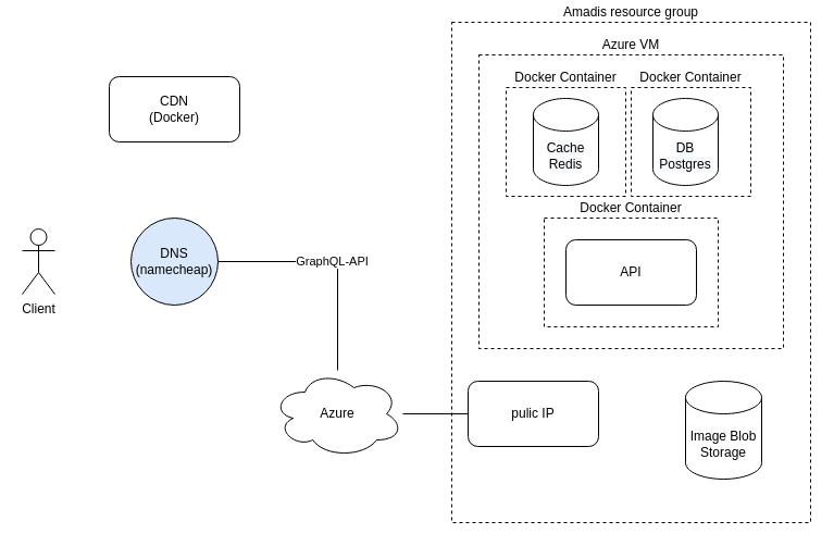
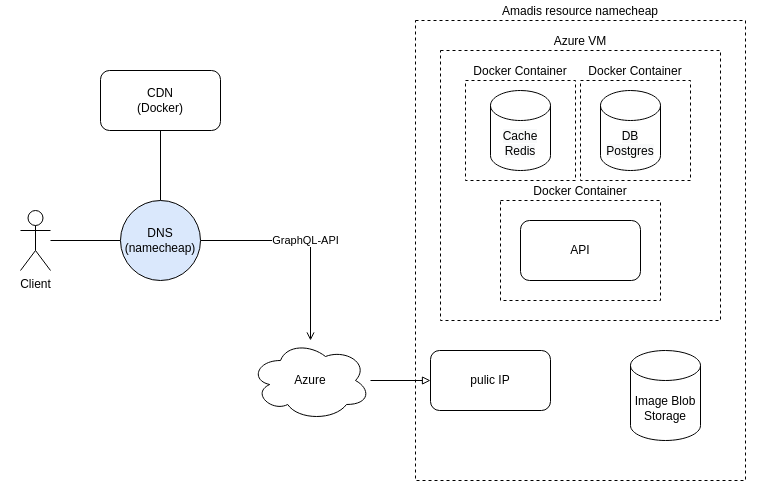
  <mxCell id="0" />
  <mxCell id="1" parent="0" />
+ <mxCell id="2" style="edgeStyle=orthogonalEdgeStyle;rounded=0;orthogonalLoop=1;jettySize=auto;html=1;entryX=0;entryY=0.5;entryDx=0;entryDy=0;endArrow=none;endFill=0;" edge="1" parent="1" source="3" target="8"><mxGeometry relative="1" as="geometry" /></mxCell>
  <mxCell id="3" value="Client" style="shape=umlActor;verticalLabelPosition=bottom;verticalAlign=top;html=1;outlineConnect=0;" vertex="1" parent="1"><mxGeometry x="20" y="210" width="30" height="60" as="geometry" /></mxCell>
- <mxCell id="4" style="edgeStyle=orthogonalEdgeStyle;rounded=0;orthogonalLoop=1;jettySize=auto;html=1;endArrow=none;endFill=0;entryX=0;entryY=0.5;entryDx=0;entryDy=0;" edge="1" parent="1" source="5" target="18"><mxGeometry relative="1" as="geometry" /></mxCell>
+ <mxCell id="4" style="edgeStyle=orthogonalEdgeStyle;rounded=0;orthogonalLoop=1;jettySize=auto;html=1;endArrow=block;endFill=0;entryX=0;entryY=0.5;entryDx=0;entryDy=0;" edge="1" parent="1" source="5" target="18"><mxGeometry relative="1" as="geometry" /></mxCell>
  <mxCell id="5" value="Azure" style="ellipse;shape=cloud;whiteSpace=wrap;html=1;" vertex="1" parent="1"><mxGeometry x="250" y="340" width="120" height="80" as="geometry" /></mxCell>
- <mxCell id="7" value="GraphQL-API" style="edgeStyle=orthogonalEdgeStyle;rounded=0;orthogonalLoop=1;jettySize=auto;html=1;endArrow=none;endFill=0;" edge="1" parent="1" source="8" target="5"><mxGeometry relative="1" as="geometry" /></mxCell>
+ <mxCell id="6" style="edgeStyle=orthogonalEdgeStyle;rounded=0;orthogonalLoop=1;jettySize=auto;html=1;entryX=0.5;entryY=1;entryDx=0;entryDy=0;endArrow=none;endFill=0;" edge="1" parent="1" source="8" target="9"><mxGeometry relative="1" as="geometry" /></mxCell>
+ <mxCell id="7" value="GraphQL-API" style="edgeStyle=orthogonalEdgeStyle;rounded=0;orthogonalLoop=1;jettySize=auto;html=1;endArrow=open;endFill=0;" edge="1" parent="1" source="8" target="5"><mxGeometry relative="1" as="geometry" /></mxCell>
  <mxCell id="8" value="DNS&lt;br&gt;(namecheap)" style="ellipse;whiteSpace=wrap;html=1;aspect=fixed;fillColor=#dae8fc;" vertex="1" parent="1"><mxGeometry x="120" y="200" width="80" height="80" as="geometry" /></mxCell>
  <mxCell id="9" value="CDN&lt;br&gt;(Docker)" style="rounded=1;whiteSpace=wrap;html=1;" vertex="1" parent="1"><mxGeometry x="100" y="70" width="120" height="60" as="geometry" /></mxCell>
  <mxCell id="10" value="API" style="rounded=1;whiteSpace=wrap;html=1;" vertex="1" parent="1"><mxGeometry x="520" y="220" width="120" height="60" as="geometry" /></mxCell>
  <mxCell id="11" value="&lt;meta charset=&quot;utf-8&quot;&gt;&lt;span style=&quot;color: rgb(0, 0, 0); font-family: helvetica; font-size: 12px; font-style: normal; font-weight: 400; letter-spacing: normal; text-align: center; text-indent: 0px; text-transform: none; word-spacing: 0px; background-color: rgb(248, 249, 250); display: inline; float: none;&quot;&gt;Cache Redis&lt;/span&gt;" style="shape=cylinder3;whiteSpace=wrap;html=1;boundedLbl=1;backgroundOutline=1;size=15;" vertex="1" parent="1"><mxGeometry x="490" y="90" width="60" height="80" as="geometry" /></mxCell>
  <mxCell id="12" value="&lt;span style=&quot;color: rgb(0 , 0 , 0) ; font-family: &amp;#34;helvetica&amp;#34; ; font-size: 12px ; font-style: normal ; font-weight: 400 ; letter-spacing: normal ; text-align: center ; text-indent: 0px ; text-transform: none ; word-spacing: 0px ; background-color: rgb(248 , 249 , 250) ; display: inline ; float: none&quot;&gt;DB&lt;br&gt;Postgres&lt;br&gt;&lt;/span&gt;" style="shape=cylinder3;whiteSpace=wrap;html=1;boundedLbl=1;backgroundOutline=1;size=15;" vertex="1" parent="1"><mxGeometry x="600" y="90" width="60" height="80" as="geometry" /></mxCell>
  <mxCell id="13" value="Docker Container" style="rounded=0;whiteSpace=wrap;html=1;fillColor=none;dashed=1;labelPosition=center;verticalLabelPosition=top;align=center;verticalAlign=bottom;" vertex="1" parent="1"><mxGeometry x="465" y="80" width="110" height="100" as="geometry" /></mxCell>
  <mxCell id="14" value="Docker Container" style="rounded=0;whiteSpace=wrap;html=1;fillColor=none;dashed=1;labelPosition=center;verticalLabelPosition=top;align=center;verticalAlign=bottom;" vertex="1" parent="1"><mxGeometry x="580" y="80" width="110" height="100" as="geometry" /></mxCell>
  <mxCell id="15" value="Docker Container" style="rounded=0;whiteSpace=wrap;html=1;fillColor=none;dashed=1;labelPosition=center;verticalLabelPosition=top;align=center;verticalAlign=bottom;" vertex="1" parent="1"><mxGeometry x="500" y="200" width="160" height="100" as="geometry" /></mxCell>
  <mxCell id="16" value="Azure VM" style="rounded=0;whiteSpace=wrap;html=1;fillColor=none;dashed=1;labelPosition=center;verticalLabelPosition=top;align=center;verticalAlign=bottom;" vertex="1" parent="1"><mxGeometry x="440" y="50" width="280" height="270" as="geometry" /></mxCell>
  <mxCell id="17" value="Image Blob Storage" style="shape=cylinder3;whiteSpace=wrap;html=1;boundedLbl=1;backgroundOutline=1;size=15;fillColor=none;" vertex="1" parent="1"><mxGeometry x="630" y="350" width="70" height="90" as="geometry" /></mxCell>
  <mxCell id="18" value="pulic IP" style="rounded=1;whiteSpace=wrap;html=1;fillColor=none;" vertex="1" parent="1"><mxGeometry x="430" y="350" width="120" height="60" as="geometry" /></mxCell>
- <mxCell id="19" value="Amadis resource group" style="rounded=0;whiteSpace=wrap;html=1;fillColor=none;dashed=1;labelPosition=center;verticalLabelPosition=top;align=center;verticalAlign=bottom;" vertex="1" parent="1"><mxGeometry x="415" y="20" width="330" height="460" as="geometry" /></mxCell>
+ <mxCell id="19" value="Amadis resource namecheap" style="rounded=0;whiteSpace=wrap;html=1;fillColor=none;dashed=1;labelPosition=center;verticalLabelPosition=top;align=center;verticalAlign=bottom;" vertex="1" parent="1"><mxGeometry x="415" y="20" width="330" height="460" as="geometry" /></mxCell>
